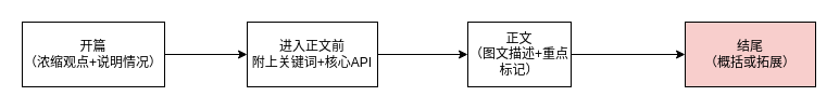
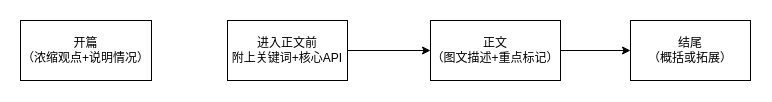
  <mxCell id="0" />
  <mxCell id="1" parent="0" />
- <mxCell id="2" value="" style="edgeStyle=none;html=1;" edge="1" parent="1" source="3" target="5"><mxGeometry relative="1" as="geometry" /></mxCell>
  <mxCell id="3" value="开篇&lt;br&gt;（浓缩观点+说明情况）" style="rounded=0;whiteSpace=wrap;html=1;" vertex="1" parent="1"><mxGeometry x="20" y="20" width="131" height="60" as="geometry" /></mxCell>
  <mxCell id="4" value="" style="edgeStyle=none;html=1;" edge="1" parent="1" source="5" target="7"><mxGeometry relative="1" as="geometry" /></mxCell>
  <mxCell id="5" value="进入正文前&lt;br&gt;附上关键词+核心API" style="rounded=0;whiteSpace=wrap;html=1;" vertex="1" parent="1"><mxGeometry x="227" y="20" width="120" height="60" as="geometry" /></mxCell>
  <mxCell id="6" value="" style="edgeStyle=none;html=1;" edge="1" parent="1" source="7" target="8"><mxGeometry relative="1" as="geometry" /></mxCell>
- <mxCell id="7" value="正文&lt;br&gt;（图文描述+重点标记）" style="whiteSpace=wrap;html=1;rounded=0;" vertex="1" parent="1"><mxGeometry x="430" y="20" width="95" height="60" as="geometry" /></mxCell>
- <mxCell id="8" value="结尾&lt;br&gt;（概括或拓展）" style="whiteSpace=wrap;html=1;rounded=0;fillColor=#f8cecc;" vertex="1" parent="1"><mxGeometry x="630" y="20" width="120" height="60" as="geometry" /></mxCell>
+ <mxCell id="7" value="正文&lt;br&gt;（图文描述+重点标记）" style="whiteSpace=wrap;html=1;rounded=0;" vertex="1" parent="1"><mxGeometry x="430" y="20" width="130" height="60" as="geometry" /></mxCell>
+ <mxCell id="8" value="结尾&lt;br&gt;（概括或拓展）" style="whiteSpace=wrap;html=1;rounded=0;" vertex="1" parent="1"><mxGeometry x="630" y="20" width="120" height="60" as="geometry" /></mxCell>
